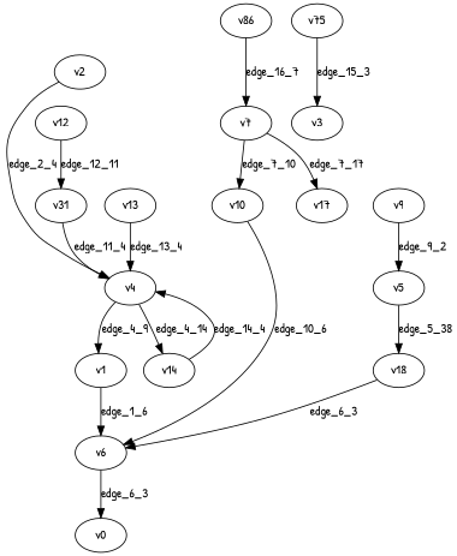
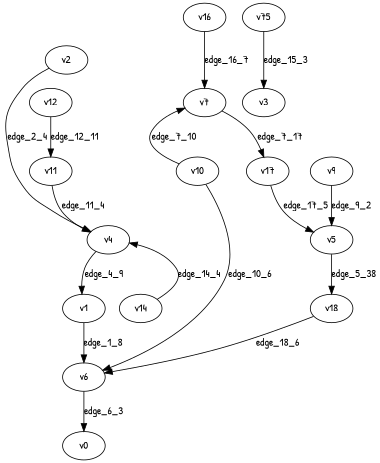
  digraph {
    fontname="Patrick Hand"
    node [fontname="Patrick Hand" player=-1]
    edge [fontname="Patrick Hand"]
    v6
    v0 [player=0]
    v1 [player=0]
    v2 [player=1]
    v4
    v14 [player=1]
    v3
    v5
    v17 [player=0]
    v9 [player=1]
    v18 [player=1]
    v7
    v10 [player=1]
-   v11 [player=1 label=v31]
+   v11 [player=1]
    v12
-   v13 [player=0]
    n17 [label=v75 player=0]
-   v16 [player=0 label=v86]
+   v16 [player=0]
    v6 -> v0 [label=edge_6_3 probability=1.000000]
-   v1 -> v6 [discount=0.827573 label=edge_1_6 weight=4.844439]
+   v1 -> v6 [discount=0.827573 label=edge_1_8 weight=4.844439]
    v2 -> v4 [discount=0.451781 label=edge_2_4 weight=0.860109]
    v4 -> v1 [label=edge_4_9 probability=0.318130]
-   v4 -> v14 [label=edge_4_14 probability=0.681870]
    v14 -> v4 [discount=0.879577 label=edge_14_4 weight=-1.118757]
    v5 -> v18 [label=edge_5_38 probability=1.000000]
+   v17 -> v5 [discount=0.145985 label=edge_17_5 weight=-7.927380]
    v9 -> v5 [discount=0.617455 label=edge_9_2 weight=8.156915]
-   v18 -> v6 [discount=0.654564 label=edge_6_3 weight=-7.971643]
+   v18 -> v6 [discount=0.654564 label=edge_18_6 weight=-7.971643]
    v7 -> v17 [label=edge_7_17 probability=0.437476]
-   v7 -> v10 [label=edge_7_10 probability=0.562524]
+   v10 -> v7 [label=edge_7_10 probability=0.562524]
    v10 -> v6 [discount=0.724245 label=edge_10_6 weight=-2.183674]
    v11 -> v4 [discount=0.171893 label=edge_11_4 weight=-3.733114]
    v12 -> v11 [label=edge_12_11 probability=0.646972]
-   v13 -> v4 [discount=0.250876 label=edge_13_4 weight=6.594160]
    n17 -> v3 [discount=0.489334 label=edge_15_3 weight=-4.308942]
    v16 -> v7 [discount=0.815812 label=edge_16_7 weight=8.364719]
  }
